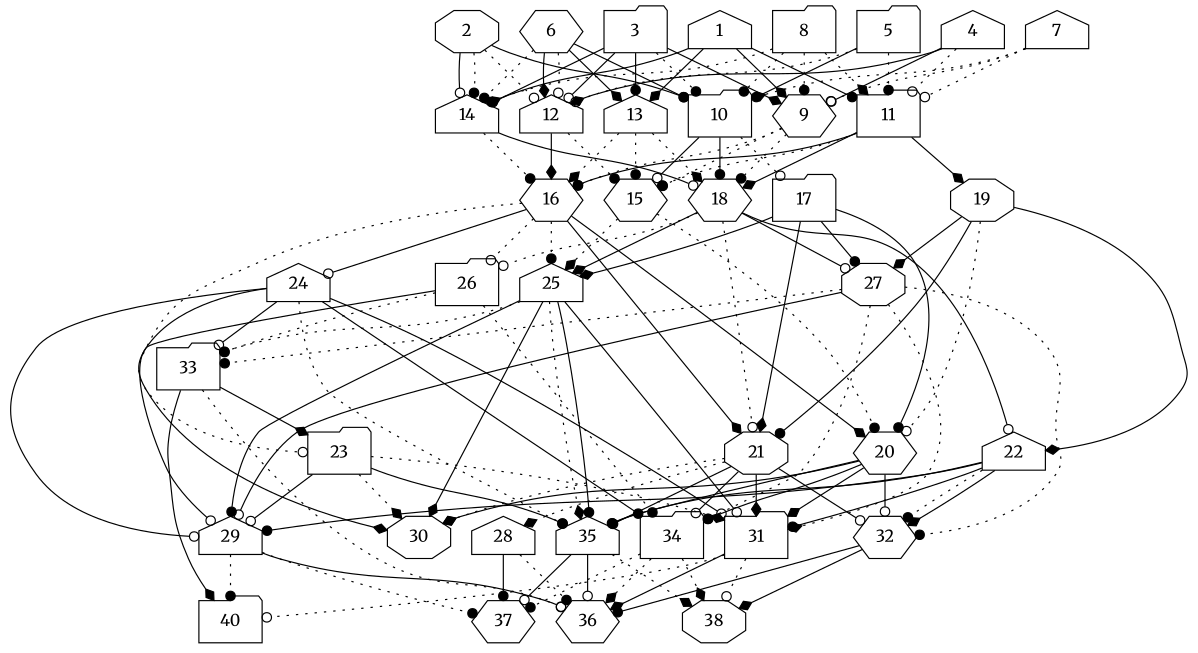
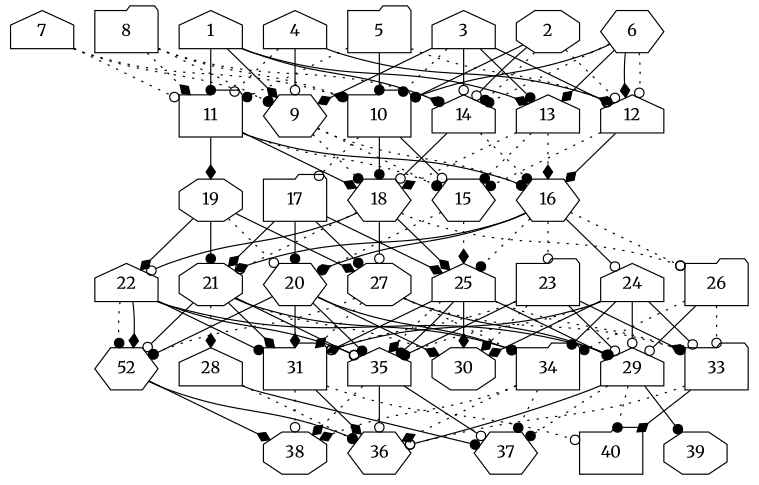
  digraph {
    fontname=Merriweather
    node [alpha=0.16 fontname=Merriweather shape=house]
    edge [arrowhead=dot fontname=Merriweather style=solid]
    1 [alpha=0.02 expect_size=48011264]
    9 [alpha=0.14 expect_size=7057408 shape=hexagon]
    11 [expect_size=16865280 shape=folder]
    13 [expect_size=15081472]
    14 [alpha=0.14 expect_size=9844736]
    15 [alpha=0.07 expect_size=46490624 shape=hexagon]
    16 [alpha=0.13 expect_size=19756032 shape=hexagon]
    18 [expect_size=47147008 shape=hexagon]
    19 [alpha=0.04 expect_size=8731648 shape=octagon]
    20 [alpha=0.09 expect_size=41372672 shape=hexagon]
    25 [alpha=0.07 expect_size=13812736]
    21 [alpha=0.13 expect_size=22844416 shape=octagon]
    23 [alpha=0.05 expect_size=36990976 shape=folder]
    24 [alpha=0.04 expect_size=27510784]
    26 [alpha=0.19 expect_size=29600768 shape=folder]
    27 [alpha=0.19 expect_size=12524544 shape=octagon]
    22 [alpha=0.03 expect_size=13888512]
    2 [alpha=0.17 expect_size=20738048 shape=octagon]
    10 [alpha=0.12 expect_size=28971008 shape=folder]
    12 [alpha=0.10 expect_size=21599232]
    17 [alpha=0.06 expect_size=39643136 shape=folder]
-   3 [alpha=0.18 expect_size=34058240 shape=folder]
+   3 [alpha=0.18 expect_size=34058240]
    4 [expect_size=43837440]
    5 [alpha=0.09 expect_size=16904192 shape=folder]
    6 [alpha=0.08 expect_size=24946688 shape=hexagon]
    7 [alpha=0.03 expect_size=23496704]
    8 [alpha=0.04 expect_size=11245568 shape=folder]
    30 [alpha=0.18 expect_size=24850432 shape=octagon]
    31 [expect_size=46217216 shape=folder]
-   32 [alpha=0.01 expect_size=28801024 shape=hexagon]
+   32 [alpha=0.01 expect_size=28801024 shape=hexagon label=52]
    34 [alpha=0.01 expect_size=47297536 shape=folder]
    35 [alpha=0.09 expect_size=9063424]
    29 [alpha=0.04 expect_size=16305152]
    33 [alpha=0.10 expect_size=35284992 shape=folder]
    28 [alpha=0.01 expect_size=25524224]
    36 [alpha=0.04 expect_size=26614784 shape=hexagon]
    40 [alpha=0.13 expect_size=37368832 shape=folder]
    38 [alpha=0.00 expect_size=23331840 shape=octagon]
    37 [alpha=0.13 expect_size=25286656 shape=hexagon]
+   39 [alpha=0.09 expect_size=26754048 shape=octagon]
    1 -> 9 [arrowhead=diamond]
    1 -> 11
    1 -> 13 [arrowhead=diamond]
    1 -> 14 [arrowhead=diamond]
    9 -> 15 [style=dotted]
    9 -> 16 [style=dotted]
    9 -> 18 [style=dotted]
    11 -> 15 [style=dotted]
    11 -> 16
    11 -> 18 [arrowhead=diamond]
    11 -> 19 [arrowhead=diamond]
    13 -> 15 [style=dotted]
    13 -> 16 [arrowhead=diamond style=dotted]
    13 -> 18 [arrowhead=diamond style=dotted]
    14 -> 16 [style=dotted]
    14 -> 18 [arrowhead=odot]
    15 -> 20 [style=dotted]
    15 -> 25 [arrowhead=diamond style=dotted]
    16 -> 20 [arrowhead=diamond]
    16 -> 25 [style=dotted]
    16 -> 21 [arrowhead=diamond]
    16 -> 23 [arrowhead=odot style=dotted]
    16 -> 24 [arrowhead=odot]
    16 -> 26 [arrowhead=odot style=dotted]
    18 -> 25 [arrowhead=diamond]
    18 -> 21 [arrowhead=odot style=dotted]
    18 -> 26 [arrowhead=odot style=dotted]
    18 -> 27 [arrowhead=odot]
    18 -> 22 [arrowhead=odot]
    19 -> 20 [arrowhead=odot style=dotted]
    19 -> 21
    19 -> 27 [arrowhead=diamond]
    19 -> 22 [arrowhead=diamond]
    20 -> 30 [arrowhead=diamond]
    20 -> 31 [arrowhead=diamond]
    20 -> 32 [arrowhead=odot]
    20 -> 34 [arrowhead=odot]
    20 -> 35
    25 -> 30 [arrowhead=diamond]
    25 -> 31 [arrowhead=odot]
    25 -> 35 [arrowhead=diamond style=dotted]
    25 -> 35
    25 -> 29
    25 -> 33 [style=dotted]
    21 -> 30 [arrowhead=diamond style=dotted]
    21 -> 31 [arrowhead=diamond]
    21 -> 32 [arrowhead=odot]
    21 -> 34 [arrowhead=odot]
    21 -> 35 [arrowhead=odot]
    21 -> 28 [arrowhead=diamond style=dotted]
    23 -> 30 [arrowhead=diamond style=dotted]
    23 -> 31 [arrowhead=diamond style=dotted]
    23 -> 35
    23 -> 29 [arrowhead=odot]
-   33 -> 23 [arrowhead=diamond]
+   23 -> 33 [arrowhead=diamond]
    24 -> 30 [arrowhead=diamond]
    24 -> 31 [arrowhead=odot]
    24 -> 34
    24 -> 35 [style=dotted]
    24 -> 29 [arrowhead=odot]
    24 -> 33 [arrowhead=odot]
    26 -> 34 [style=dotted]
    26 -> 29 [arrowhead=odot]
    26 -> 33 [arrowhead=odot style=dotted]
    27 -> 31 [arrowhead=diamond style=dotted]
    27 -> 32 [style=dotted]
    27 -> 34 [style=dotted]
    27 -> 29 [arrowhead=odot]
    27 -> 33 [style=dotted]
    22 -> 31
    22 -> 32 [style=dotted]
    22 -> 32 [arrowhead=diamond]
    22 -> 35 [arrowhead=odot]
    22 -> 29
    2 -> 14 [arrowhead=odot]
    2 -> 14 [style=dotted]
    2 -> 10 [arrowhead=odot]
    2 -> 12 [arrowhead=odot style=dotted]
    10 -> 15 [arrowhead=odot]
    10 -> 18
    10 -> 17 [arrowhead=odot style=dotted]
    12 -> 15 [style=dotted]
    12 -> 16 [arrowhead=diamond]
    17 -> 20
    17 -> 25 [arrowhead=diamond]
    17 -> 21 [arrowhead=diamond]
    17 -> 27
    3 -> 9 [arrowhead=diamond]
    3 -> 13
    3 -> 14 [arrowhead=odot]
    3 -> 10 [style=dotted]
    3 -> 12 [arrowhead=odot]
    4 -> 9 [arrowhead=odot]
    4 -> 11 [arrowhead=odot style=dotted]
    4 -> 12 [arrowhead=diamond]
    5 -> 11 [style=dotted]
    5 -> 10
    5 -> 12 [arrowhead=odot style=dotted]
    6 -> 13 [arrowhead=diamond]
    6 -> 14 [style=dotted]
    6 -> 10
    6 -> 12 [arrowhead=diamond]
    6 -> 12 [arrowhead=odot style=dotted]
    7 -> 9 [arrowhead=odot style=dotted]
    7 -> 11 [arrowhead=odot style=dotted]
    7 -> 10 [arrowhead=diamond style=dotted]
    8 -> 9 [style=dotted]
    8 -> 11 [arrowhead=diamond style=dotted]
    8 -> 14 [style=dotted]
    8 -> 10 [style=dotted]
    31 -> 36 [arrowhead=diamond]
    31 -> 40 [arrowhead=odot style=dotted]
    31 -> 38 [arrowhead=odot style=dotted]
    32 -> 36
    32 -> 38 [arrowhead=diamond]
    34 -> 36 [arrowhead=diamond style=dotted]
    34 -> 38 [arrowhead=diamond style=dotted]
    34 -> 37 [style=dotted]
    35 -> 36 [arrowhead=odot]
    35 -> 38 [arrowhead=diamond style=dotted]
    35 -> 37 [arrowhead=odot]
    29 -> 36 [arrowhead=odot]
    29 -> 40 [style=dotted]
    29 -> 37 [style=dotted]
+   29 -> 39
    33 -> 36 [arrowhead=odot style=dotted]
    33 -> 40 [arrowhead=diamond]
    28 -> 36 [style=dotted]
    28 -> 37
  }
